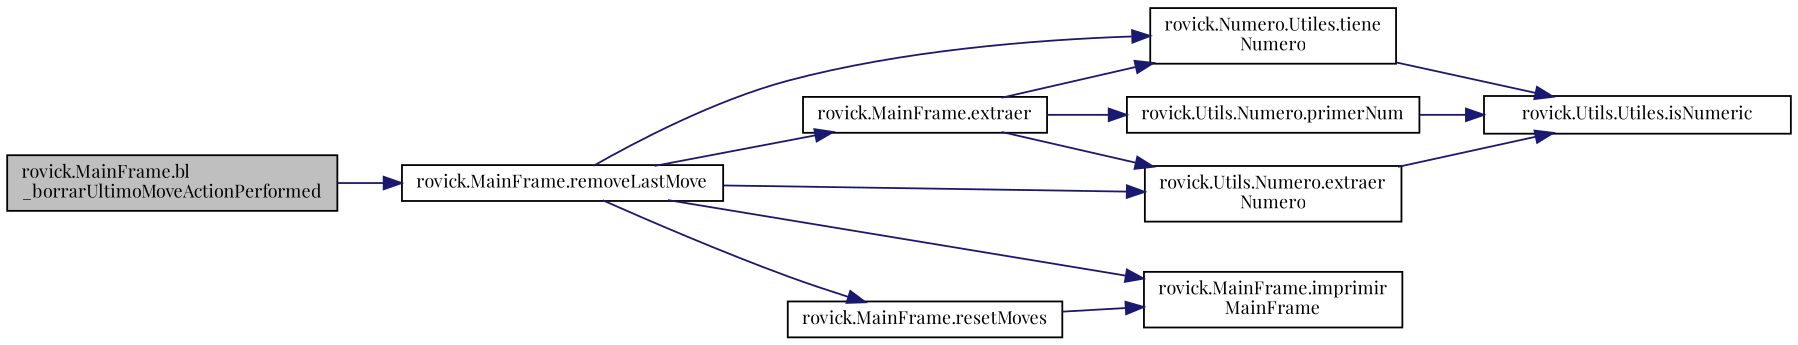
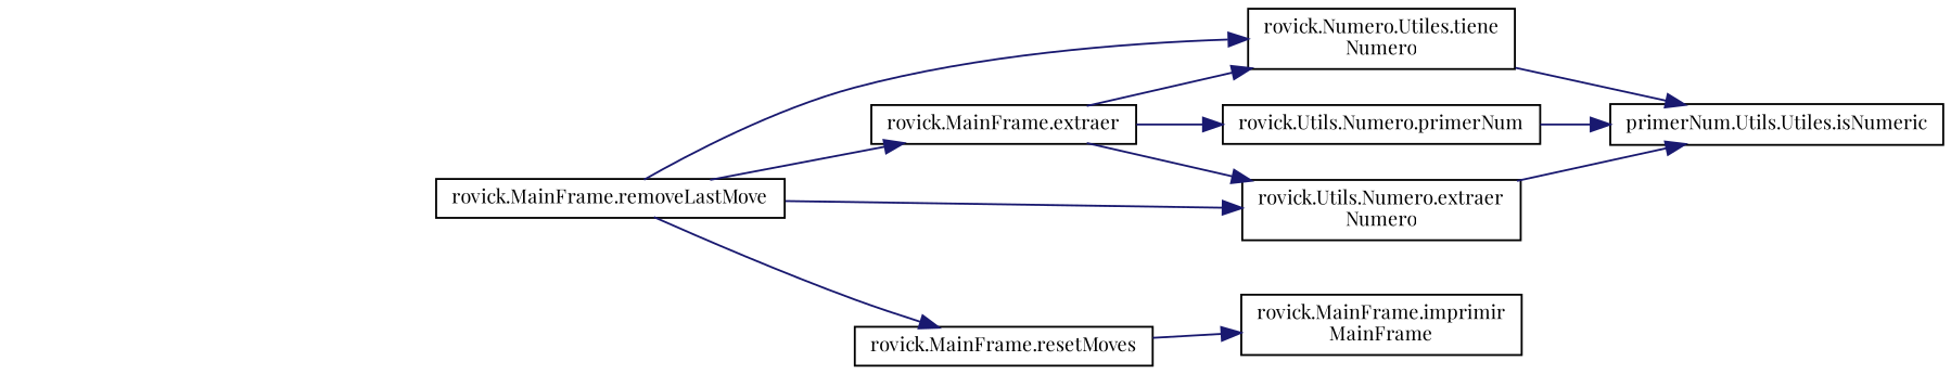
  digraph {
    fontname="Playfair Display"
    rankdir=LR
    node [color=black fillcolor=white fontname="Playfair Display" fontsize=10 shape=record style=filled]
    edge [color=midnightblue fontname="Playfair Display" fontsize=10 labelfontname=Helvetica labelfontsize=10 style=solid]
-   n1 [fillcolor=grey75 fontcolor=black height=0.2 label="rovick.MainFrame.bl\l_borrarUltimoMoveActionPerformed" width=0.4]
    n2 [height=0.2 label="rovick.MainFrame.removeLastMove" width=0.4]
    n3 [height=0.2 label="rovick.MainFrame.extraer" width=0.4]
    n4 [height=0.2 label="rovick.Numero.Utiles.tiene\lNumero" width=0.4]
    n5 [height=0.2 label="rovick.Utils.Numero.extraer\lNumero" width=0.4]
    n6 [height=0.2 label="rovick.MainFrame.imprimir\lMainFrame" width=0.4]
    n7 [height=0.2 label="rovick.MainFrame.resetMoves" width=0.4]
    n8 [height=0.2 label="rovick.Utils.Numero.primerNum" width=0.4]
-   n9 [height=0.2 label="rovick.Utils.Utiles.isNumeric" width=0.4]
-   n1 -> n2
+   n9 [height=0.2 label="primerNum.Utils.Utiles.isNumeric" width=0.4]
    n2 -> n3
    n2 -> n4
    n2 -> n5
-   n2 -> n6
    n2 -> n7
    n3 -> n4
    n3 -> n5
    n3 -> n8
    n4 -> n9
    n5 -> n9
    n7 -> n6
    n8 -> n9
  }
